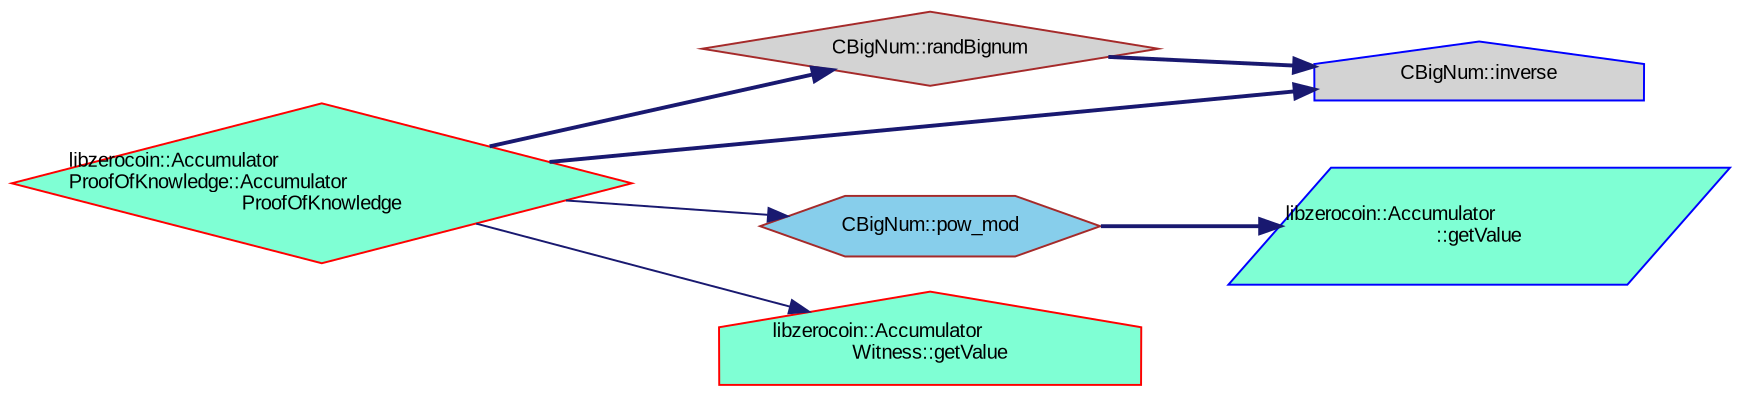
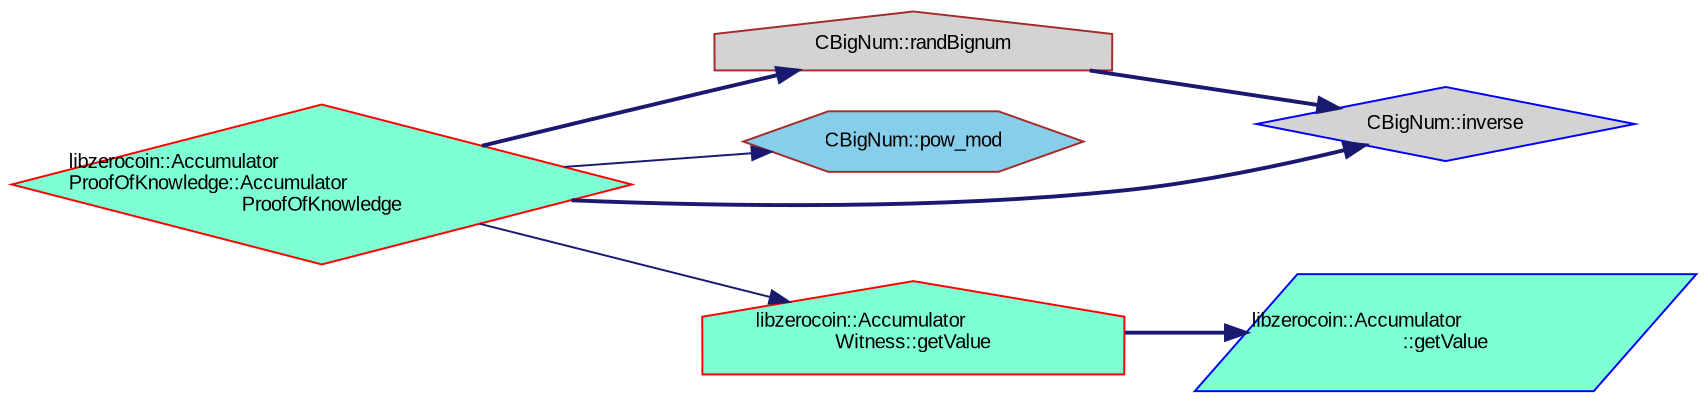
  digraph {
    fontname="Liberation Sans"
    rankdir=LR
    node [color=red fillcolor=aquamarine fontname="Liberation Sans" fontsize=10 shape=diamond style=filled]
    edge [color=midnightblue fontname="Liberation Sans" fontsize=10 labelfontname=Helvetica labelfontsize=10 style=bold]
    n1 [fontcolor=black height=0.2 label="libzerocoin::Accumulator\lProofOfKnowledge::Accumulator\lProofOfKnowledge" width=0.4]
-   n2 [color=brown fillcolor=lightgrey height=0.2 label="CBigNum::randBignum" width=0.4]
+   n2 [color=brown fillcolor=lightgrey height=0.2 label="CBigNum::randBignum" shape=house width=0.4]
    n3 [color=brown fillcolor=skyblue height=0.2 label="CBigNum::pow_mod" shape=hexagon width=0.4]
-   n4 [color=blue fillcolor=lightgrey height=0.2 label="CBigNum::inverse" shape=house width=0.4]
+   n4 [color=blue fillcolor=lightgrey height=0.2 label="CBigNum::inverse" width=0.4]
    n5 [height=0.2 label="libzerocoin::Accumulator\lWitness::getValue" shape=house width=0.4]
    n6 [color=blue height=0.2 label="libzerocoin::Accumulator\l::getValue" shape=parallelogram width=0.4]
    n1 -> n2
    n1 -> n3 [style=solid]
    n1 -> n4
    n1 -> n5 [style=solid]
    n2 -> n4
-   n3 -> n6
+   n5 -> n6
  }
